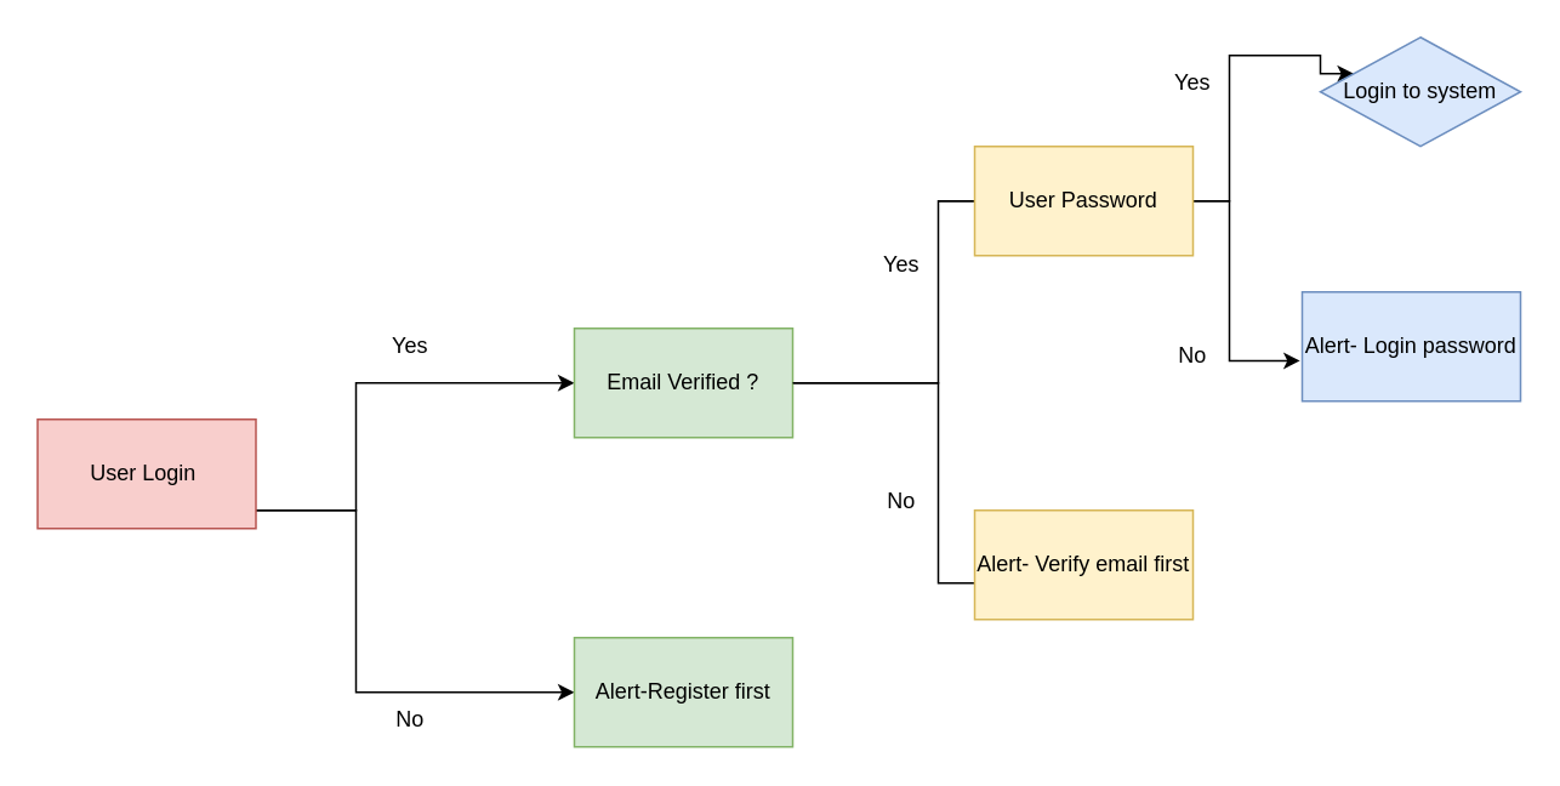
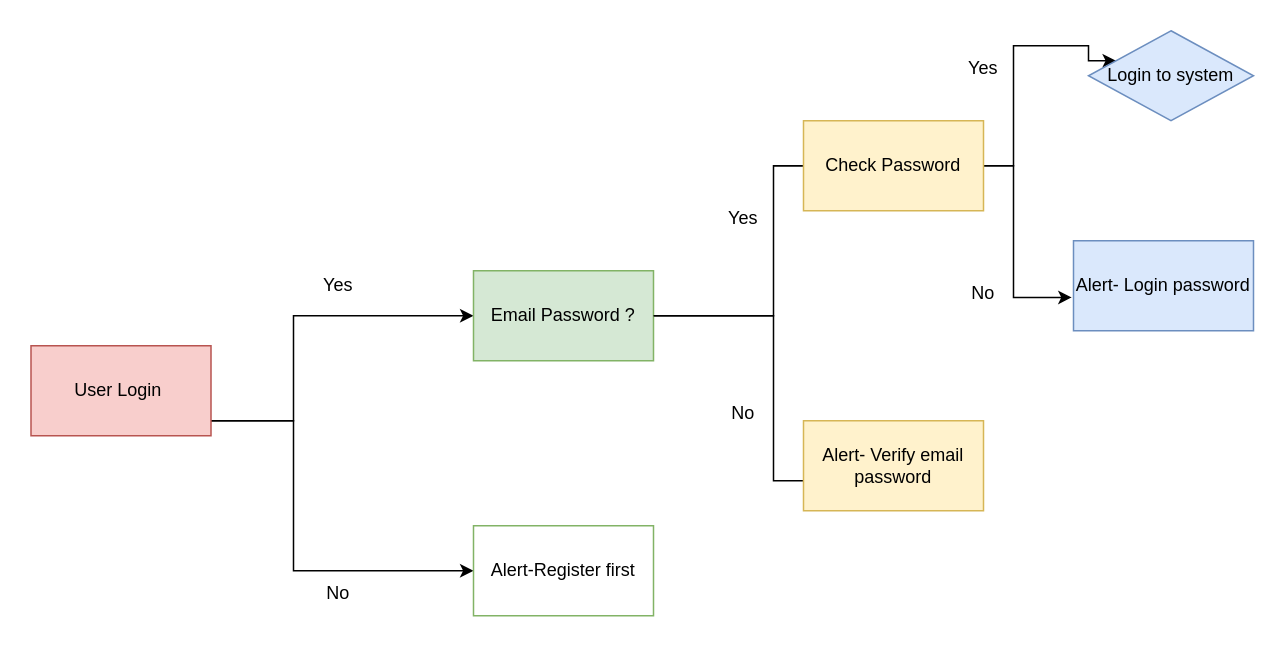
  <mxCell id="0" />
  <mxCell id="1" parent="0" />
  <mxCell id="2" style="edgeStyle=orthogonalEdgeStyle;rounded=0;orthogonalLoop=1;jettySize=auto;html=1;" edge="1" parent="1" source="4"><mxGeometry relative="1" as="geometry"><mxPoint x="315" y="210" as="targetPoint" /><Array as="points"><mxPoint x="195" y="280" /><mxPoint x="195" y="210" /></Array></mxGeometry></mxCell>
  <mxCell id="3" style="edgeStyle=orthogonalEdgeStyle;rounded=0;orthogonalLoop=1;jettySize=auto;html=1;" edge="1" parent="1" source="4"><mxGeometry relative="1" as="geometry"><mxPoint x="315" y="380" as="targetPoint" /><Array as="points"><mxPoint x="195" y="280" /><mxPoint x="195" y="380" /></Array></mxGeometry></mxCell>
  <mxCell id="4" value="User Login&amp;nbsp;" style="rounded=0;whiteSpace=wrap;html=1;fillColor=#f8cecc;strokeColor=#b85450;" vertex="1" parent="1"><mxGeometry x="20" y="230" width="120" height="60" as="geometry" /></mxCell>
  <mxCell id="5" style="edgeStyle=orthogonalEdgeStyle;rounded=0;orthogonalLoop=1;jettySize=auto;html=1;startArrow=none;" edge="1" parent="1" source="13"><mxGeometry relative="1" as="geometry"><mxPoint x="615" y="110" as="targetPoint" /><Array as="points"><mxPoint x="515" y="110" /><mxPoint x="515" y="110" /></Array></mxGeometry></mxCell>
  <mxCell id="6" style="edgeStyle=orthogonalEdgeStyle;rounded=0;orthogonalLoop=1;jettySize=auto;html=1;" edge="1" parent="1" source="7"><mxGeometry relative="1" as="geometry"><mxPoint x="625" y="320" as="targetPoint" /><Array as="points"><mxPoint x="515" y="210" /><mxPoint x="515" y="320" /></Array></mxGeometry></mxCell>
- <mxCell id="7" value="Email Verified ?" style="rounded=0;whiteSpace=wrap;html=1;fillColor=#d5e8d4;strokeColor=#82b366;" vertex="1" parent="1"><mxGeometry x="315" y="180" width="120" height="60" as="geometry" /></mxCell>
- <mxCell id="8" value="Alert-Register first" style="rounded=0;whiteSpace=wrap;html=1;fillColor=#d5e8d4;strokeColor=#82b366;" vertex="1" parent="1"><mxGeometry x="315" y="350" width="120" height="60" as="geometry" /></mxCell>
- <mxCell id="9" value="Alert- Verify email first" style="rounded=0;whiteSpace=wrap;html=1;fillColor=#fff2cc;strokeColor=#d6b656;" vertex="1" parent="1"><mxGeometry x="535" y="280" width="120" height="60" as="geometry" /></mxCell>
+ <mxCell id="7" value="Email Password ?" style="rounded=0;whiteSpace=wrap;html=1;fillColor=#d5e8d4;strokeColor=#82b366;" vertex="1" parent="1"><mxGeometry x="315" y="180" width="120" height="60" as="geometry" /></mxCell>
+ <mxCell id="8" value="Alert-Register first" style="rounded=0;whiteSpace=wrap;html=1;fillColor=#ffffff;strokeColor=#82b366;" vertex="1" parent="1"><mxGeometry x="315" y="350" width="120" height="60" as="geometry" /></mxCell>
+ <mxCell id="9" value="Alert- Verify email password" style="rounded=0;whiteSpace=wrap;html=1;fillColor=#fff2cc;strokeColor=#d6b656;" vertex="1" parent="1"><mxGeometry x="535" y="280" width="120" height="60" as="geometry" /></mxCell>
  <mxCell id="10" value="" style="edgeStyle=orthogonalEdgeStyle;rounded=0;orthogonalLoop=1;jettySize=auto;html=1;endArrow=none;" edge="1" parent="1" source="7" target="13"><mxGeometry relative="1" as="geometry"><mxPoint x="615" y="110" as="targetPoint" /><mxPoint x="435" y="210" as="sourcePoint" /><Array as="points"><mxPoint x="515" y="210" /><mxPoint x="515" y="110" /></Array></mxGeometry></mxCell>
  <mxCell id="11" style="edgeStyle=orthogonalEdgeStyle;rounded=0;orthogonalLoop=1;jettySize=auto;html=1;entryX=0;entryY=0.25;entryDx=0;entryDy=0;" edge="1" parent="1" source="13" target="14"><mxGeometry relative="1" as="geometry"><mxPoint x="675" y="30" as="targetPoint" /><Array as="points"><mxPoint x="675" y="110" /><mxPoint x="675" y="30" /><mxPoint x="725" y="30" /></Array></mxGeometry></mxCell>
  <mxCell id="12" style="edgeStyle=orthogonalEdgeStyle;rounded=0;orthogonalLoop=1;jettySize=auto;html=1;entryX=-0.01;entryY=0.63;entryDx=0;entryDy=0;entryPerimeter=0;" edge="1" parent="1" source="13" target="15"><mxGeometry relative="1" as="geometry"><mxPoint x="675" y="180" as="targetPoint" /><Array as="points"><mxPoint x="675" y="110" /><mxPoint x="675" y="198" /></Array></mxGeometry></mxCell>
- <mxCell id="13" value="User Password" style="rounded=0;whiteSpace=wrap;html=1;fillColor=#fff2cc;strokeColor=#d6b656;" vertex="1" parent="1"><mxGeometry x="535" y="80" width="120" height="60" as="geometry" /></mxCell>
+ <mxCell id="13" value="Check Password" style="rounded=0;whiteSpace=wrap;html=1;fillColor=#fff2cc;strokeColor=#d6b656;" vertex="1" parent="1"><mxGeometry x="535" y="80" width="120" height="60" as="geometry" /></mxCell>
  <mxCell id="14" value="Login to system" style="rhombus;whiteSpace=wrap;html=1;fillColor=#dae8fc;strokeColor=#6c8ebf;" vertex="1" parent="1"><mxGeometry x="725" y="20" width="110" height="60" as="geometry" /></mxCell>
  <mxCell id="15" value="Alert- Login password" style="rounded=0;whiteSpace=wrap;html=1;fillColor=#dae8fc;strokeColor=#6c8ebf;" vertex="1" parent="1"><mxGeometry x="715" y="160" width="120" height="60" as="geometry" /></mxCell>
  <mxCell id="16" value="Yes" style="text;strokeColor=none;align=center;fillColor=none;html=1;verticalAlign=middle;whiteSpace=wrap;rounded=0;" vertex="1" parent="1"><mxGeometry x="195" y="175" width="60" height="30" as="geometry" /></mxCell>
  <mxCell id="17" value="No" style="text;strokeColor=none;align=center;fillColor=none;html=1;verticalAlign=middle;whiteSpace=wrap;rounded=0;" vertex="1" parent="1"><mxGeometry x="195" y="380" width="60" height="30" as="geometry" /></mxCell>
  <mxCell id="18" value="Yes" style="text;strokeColor=none;align=center;fillColor=none;html=1;verticalAlign=middle;whiteSpace=wrap;rounded=0;" vertex="1" parent="1"><mxGeometry x="465" y="130" width="60" height="30" as="geometry" /></mxCell>
  <mxCell id="19" value="No" style="text;strokeColor=none;align=center;fillColor=none;html=1;verticalAlign=middle;whiteSpace=wrap;rounded=0;" vertex="1" parent="1"><mxGeometry x="465" y="260" width="60" height="30" as="geometry" /></mxCell>
  <mxCell id="20" value="Yes" style="text;strokeColor=none;align=center;fillColor=none;html=1;verticalAlign=middle;whiteSpace=wrap;rounded=0;" vertex="1" parent="1"><mxGeometry x="625" y="30" width="60" height="30" as="geometry" /></mxCell>
  <mxCell id="21" value="No" style="text;strokeColor=none;align=center;fillColor=none;html=1;verticalAlign=middle;whiteSpace=wrap;rounded=0;" vertex="1" parent="1"><mxGeometry x="625" y="180" width="60" height="30" as="geometry" /></mxCell>
